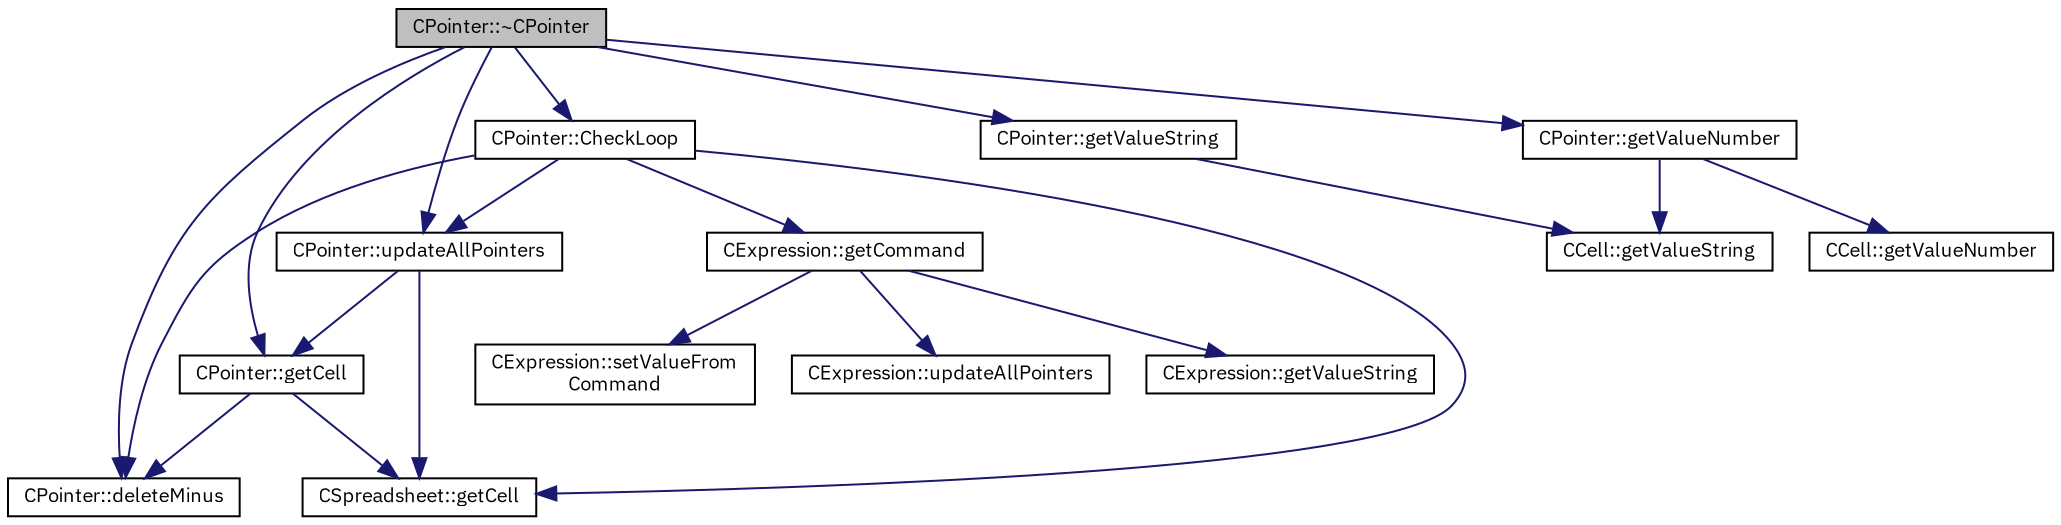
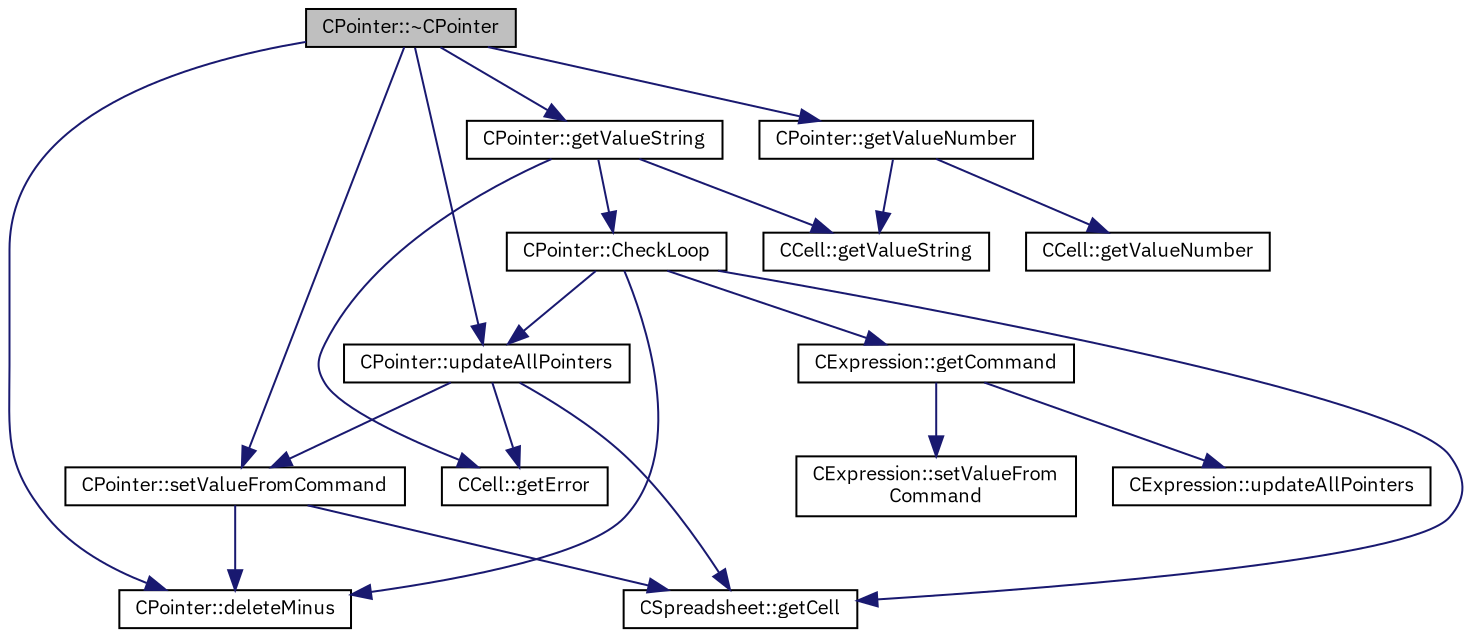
  digraph {
    fontname="IBM Plex Sans"
    rankdir=TB
    node [color=black fillcolor=white fontname="IBM Plex Sans" fontsize=10 shape=record style=filled]
    edge [color=midnightblue fontname="IBM Plex Sans" fontsize=10 labelfontname=Helvetica labelfontsize=10 style=solid]
    n1 [fillcolor=grey75 fontcolor=black height=0.2 label="CPointer::~CPointer" width=0.4]
    n2 [height=0.2 label="CPointer::CheckLoop" width=0.4]
    n3 [height=0.2 label="CPointer::deleteMinus" width=0.4]
    n4 [height=0.2 label="CPointer::updateAllPointers" width=0.4]
-   n5 [height=0.2 label="CPointer::getCell" width=0.4]
+   n5 [height=0.2 label="CPointer::setValueFromCommand" width=0.4]
    n6 [height=0.2 label="CPointer::getValueNumber" width=0.4]
    n7 [height=0.2 label="CPointer::getValueString" width=0.4]
    n8 [height=0.2 label="CSpreadsheet::getCell" width=0.4]
    n9 [height=0.2 label="CExpression::getCommand" width=0.4]
+   n10 [height=0.2 label="CCell::getError" width=0.4]
    n11 [height=0.2 label="CCell::getValueString" width=0.4]
    n12 [height=0.2 label="CCell::getValueNumber" width=0.4]
    n13 [height=0.2 label="CExpression::updateAllPointers" width=0.4]
-   n14 [height=0.2 label="CExpression::getValueString" width=0.4]
    n15 [height=0.2 label="CExpression::setValueFrom\lCommand" width=0.4]
-   n1 -> n2
+   n7 -> n2
    n1 -> n3
    n1 -> n4
    n1 -> n5
    n1 -> n6
    n1 -> n7
    n2 -> n3
    n2 -> n4
    n2 -> n8
    n2 -> n9
    n4 -> n5
    n4 -> n8
+   n4 -> n10
    n5 -> n3
    n5 -> n8
    n6 -> n11
    n6 -> n12
+   n7 -> n10
    n7 -> n11
    n9 -> n13
-   n9 -> n14
    n9 -> n15
  }
